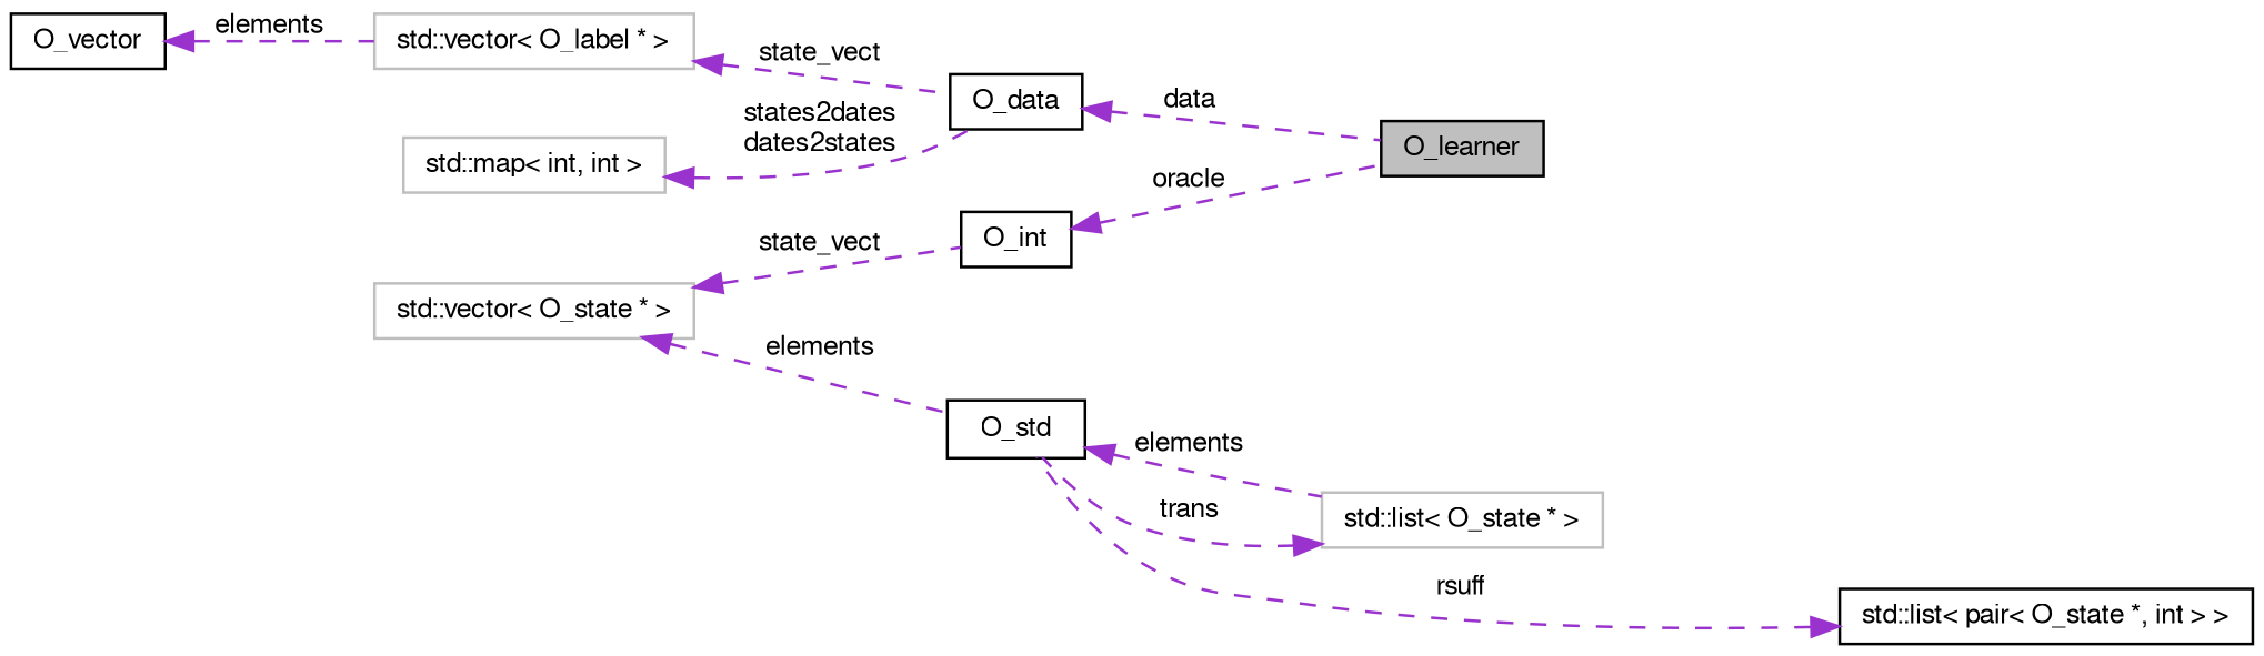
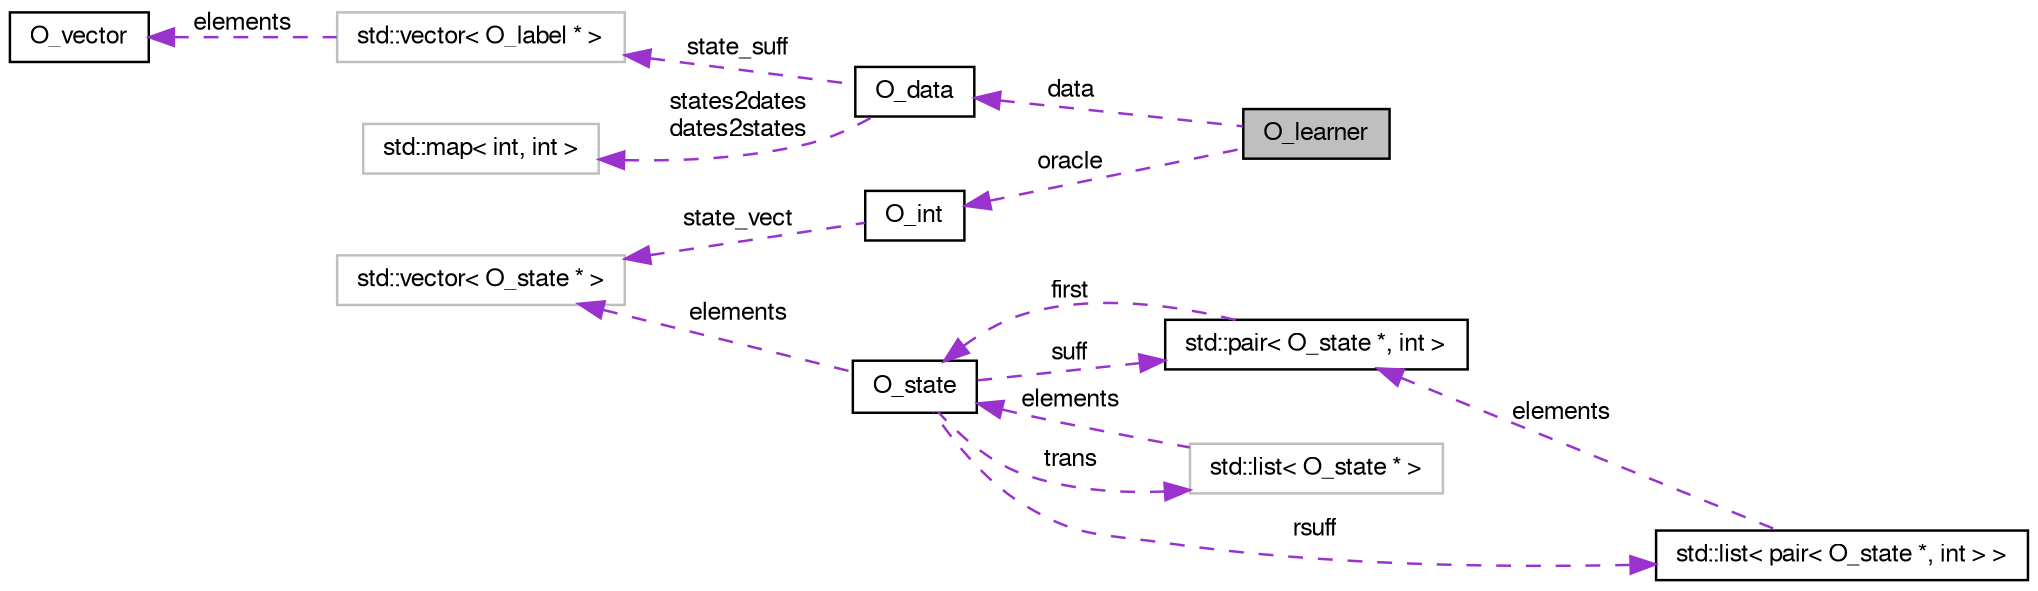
  digraph {
    rankdir=LR
    node [color=black fontname=FreeSans fontsize=10 shape=record]
    edge [color=darkorchid3 dir=back fontname=FreeSans fontsize=10 labelfontname=FreeSans labelfontsize=10 style=dashed]
    n1 [fillcolor=grey75 fontcolor=black height=0.2 label=O_learner style=filled width=0.4]
    n2 [height=0.2 label=O_data width=0.4]
    n3 [color=grey75 height=0.2 label="std::vector\< O_label * \>" width=0.4]
    n4 [height=0.2 label=O_vector width=0.4]
    n5 [color=grey75 height=0.2 label="std::map\< int, int \>" width=0.4]
    n6 [height=0.2 label=O_int width=0.4]
    n7 [color=grey75 height=0.2 label="std::vector\< O_state * \>" width=0.4]
-   n8 [height=0.2 label=O_std width=0.4]
+   n8 [height=0.2 label=O_state width=0.4]
+   n9 [height=0.2 label="std::pair\< O_state *, int \>" width=0.4]
    n10 [color=grey75 height=0.2 label="std::list\< O_state * \>" width=0.4]
    n11 [height=0.2 label="std::list\< pair\< O_state *, int \> \>" width=0.4]
    n2 -> n1 [label=data]
-   n3 -> n2 [label=state_vect]
+   n3 -> n2 [label=state_suff]
    n4 -> n3 [label=elements]
    n5 -> n2 [label="states2dates\ndates2states"]
    n6 -> n1 [label=oracle]
    n7 -> n6 [label=state_vect]
    n7 -> n8 [label=elements]
+   n8 -> n9 [label=first]
    n8 -> n10 [label=elements]
+   n9 -> n8 [label=suff]
+   n9 -> n11 [label=elements]
    n10 -> n8 [label=trans]
    n11 -> n8 [label=rsuff]
  }
